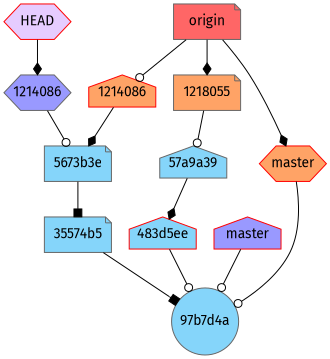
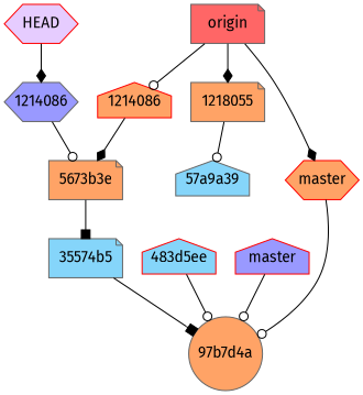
  digraph {
    fontname="Fira Sans"
    node [color=gray40 fillcolor="#85d5fa" fixedsize=true fontname="Fira Sans" shape=note style=filled]
    edge [arrowhead=odot fontname="Fira Sans"]
    n1 [label="35574b5" width=0.95]
-   n2 [label="97b7d4a" shape=circle width=0.95]
+   n2 [fillcolor="#ffa366" label="97b7d4a" shape=circle width=0.95]
    n3 [color=red label="483d5ee" shape=house width=0.95]
-   n4 [label="5673b3e" width=0.95]
+   n4 [fillcolor="#ffa366" label="5673b3e" width=0.95]
    n5 [label="57a9a39" shape=house width=0.95]
    n6 [fillcolor="#9999ff" label=1214086 shape=hexagon width=0.95]
    n7 [color=red fillcolor="#9999ff" label=master shape=house width=0.95]
    n8 [color=red fillcolor="#e6ccff" label=HEAD shape=hexagon width=0.95]
    n9 [fillcolor="#ffa366" label=1218055 width=0.95]
    n10 [color=red fillcolor="#ffa366" label=1214086 shape=house width=0.95]
    n11 [color=red fillcolor="#ffa366" label=master shape=hexagon width=0.95]
    n12 [fillcolor="#ff6666" label=origin width=0.95]
    n1 -> n2 [arrowhead=box]
    n3 -> n2
    n4 -> n1 [arrowhead=box]
-   n5 -> n3 [arrowhead=diamond]
    n6 -> n4
    n7 -> n2
    n8 -> n6 [arrowhead=diamond]
    n9 -> n5
    n10 -> n4 [arrowhead=diamond]
    n11 -> n2
    n12 -> n9 [arrowhead=diamond]
    n12 -> n10
    n12 -> n11 [arrowhead=diamond]
  }
